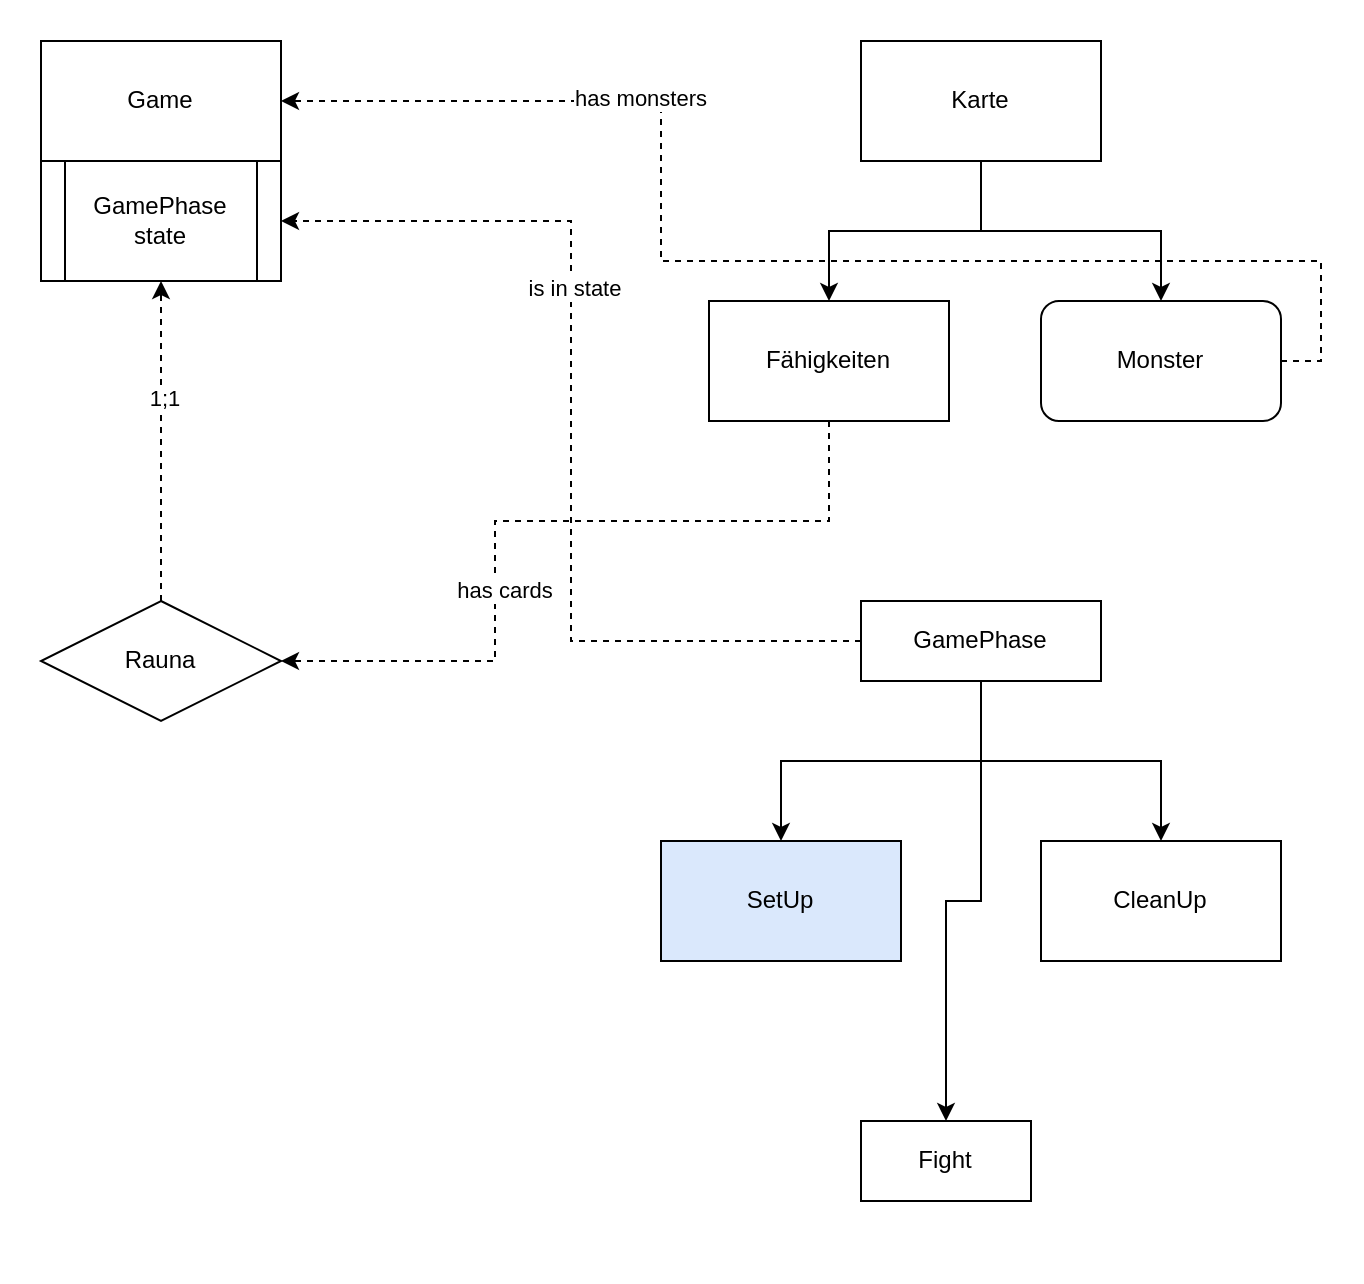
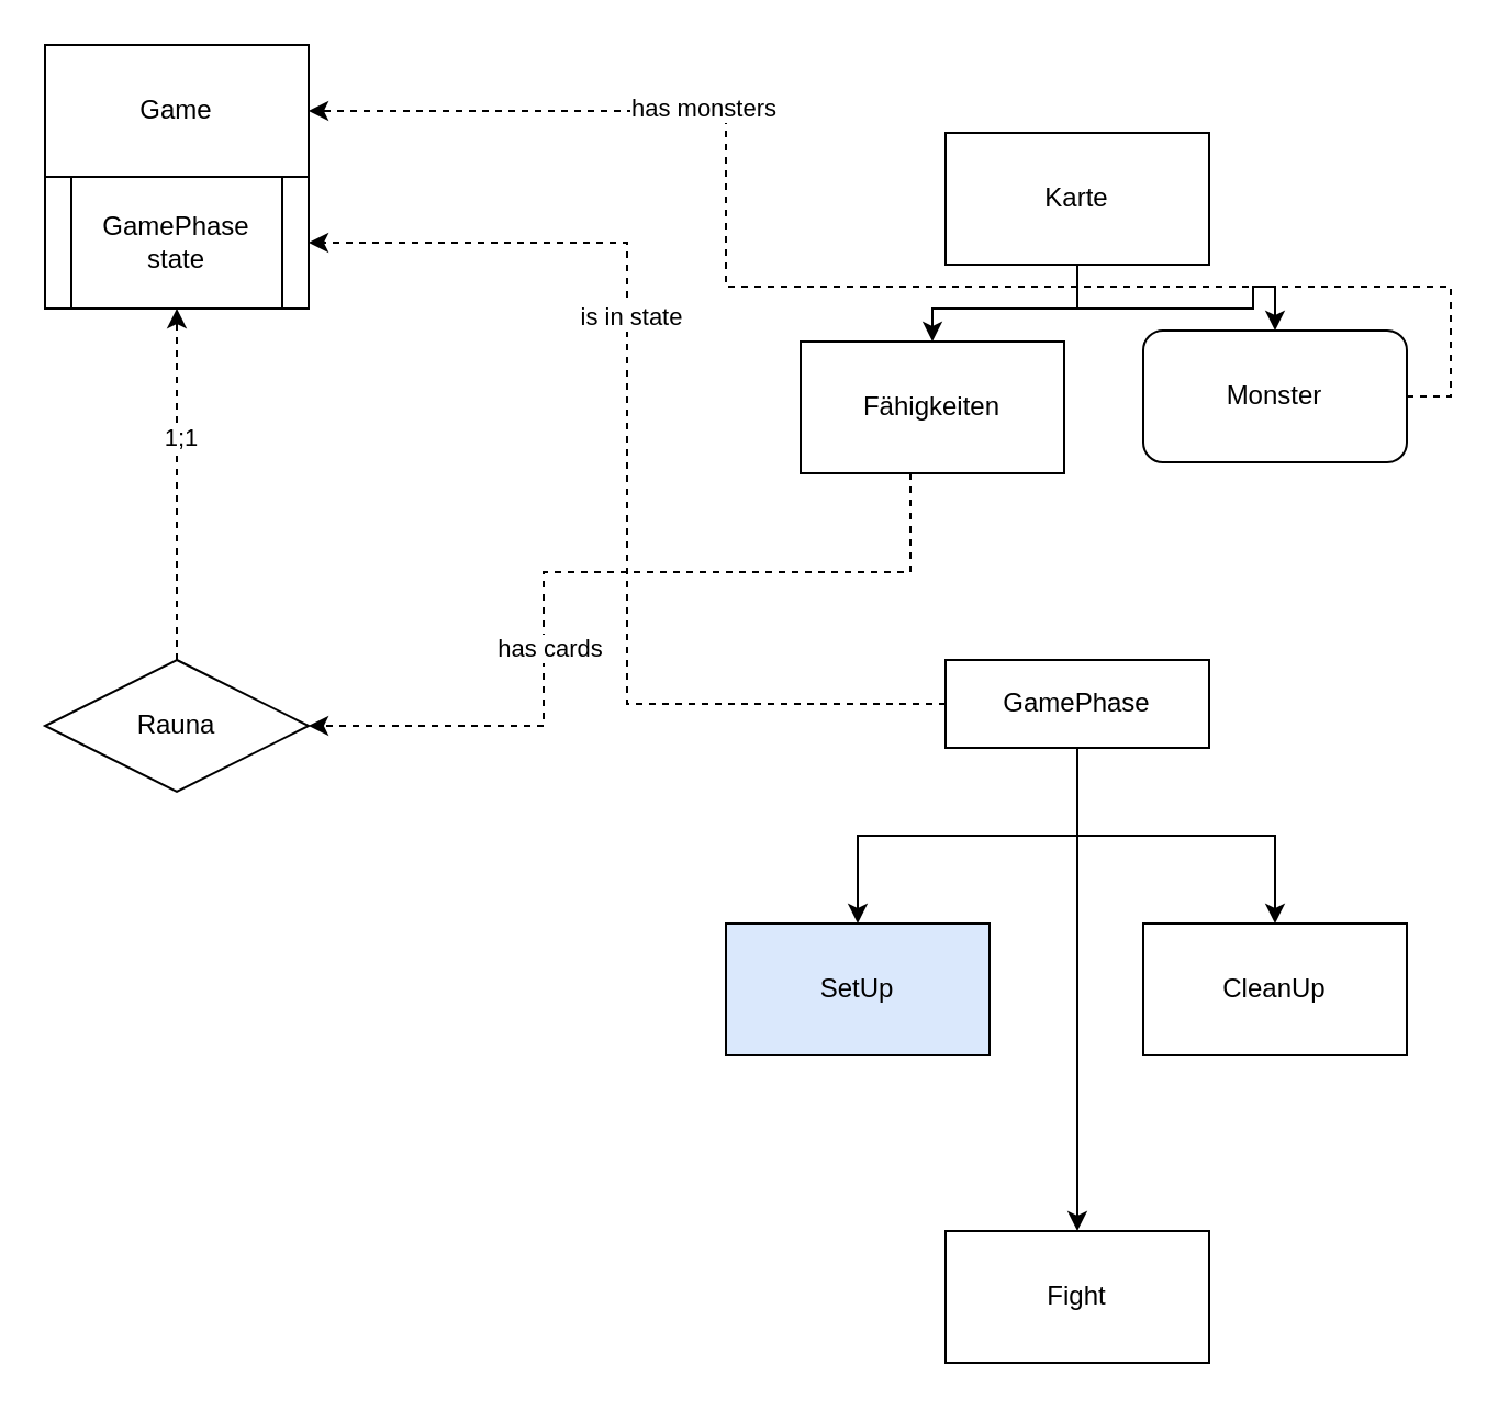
  <mxCell id="0" />
  <mxCell id="1" parent="0" />
  <mxCell id="2" style="edgeStyle=orthogonalEdgeStyle;rounded=0;orthogonalLoop=1;jettySize=auto;html=1;entryX=0.5;entryY=0;entryDx=0;entryDy=0;" edge="1" parent="1" source="4" target="10"><mxGeometry relative="1" as="geometry" /></mxCell>
  <mxCell id="3" style="edgeStyle=orthogonalEdgeStyle;rounded=0;orthogonalLoop=1;jettySize=auto;html=1;entryX=0.5;entryY=0;entryDx=0;entryDy=0;" edge="1" parent="1" source="4" target="7"><mxGeometry relative="1" as="geometry" /></mxCell>
- <mxCell id="4" value="Karte" style="rounded=0;whiteSpace=wrap;html=1;" vertex="1" parent="1"><mxGeometry x="430" y="20" width="120" height="60" as="geometry" /></mxCell>
+ <mxCell id="4" value="Karte" style="rounded=0;whiteSpace=wrap;html=1;" vertex="1" parent="1"><mxGeometry x="430" y="60" width="120" height="60" as="geometry" /></mxCell>
  <mxCell id="5" style="edgeStyle=orthogonalEdgeStyle;rounded=0;orthogonalLoop=1;jettySize=auto;html=1;entryX=1;entryY=0.5;entryDx=0;entryDy=0;dashed=1;" edge="1" parent="1" source="7" target="24"><mxGeometry relative="1" as="geometry"><Array as="points"><mxPoint x="414" y="260" /><mxPoint x="247" y="260" /><mxPoint x="247" y="330" /></Array></mxGeometry></mxCell>
  <mxCell id="6" value="has cards" style="edgeLabel;html=1;align=center;verticalAlign=middle;resizable=0;points=[];" vertex="1" connectable="0" parent="5"><mxGeometry x="0.082" relative="1" as="geometry"><mxPoint y="34" as="offset" /></mxGeometry></mxCell>
- <mxCell id="7" value="Fähigkeiten" style="rounded=0;whiteSpace=wrap;html=1;" vertex="1" parent="1"><mxGeometry x="354" y="150" width="120" height="60" as="geometry" /></mxCell>
+ <mxCell id="7" value="Fähigkeiten" style="rounded=0;whiteSpace=wrap;html=1;" vertex="1" parent="1"><mxGeometry x="364" y="155" width="120" height="60" as="geometry" /></mxCell>
  <mxCell id="8" style="edgeStyle=orthogonalEdgeStyle;rounded=0;orthogonalLoop=1;jettySize=auto;html=1;entryX=1;entryY=0.5;entryDx=0;entryDy=0;dashed=1;" edge="1" parent="1" source="10" target="11"><mxGeometry relative="1" as="geometry"><Array as="points"><mxPoint x="660" y="180" /><mxPoint x="660" y="130" /><mxPoint x="330" y="130" /><mxPoint x="330" y="50" /></Array></mxGeometry></mxCell>
  <mxCell id="9" value="has monsters" style="edgeLabel;html=1;align=center;verticalAlign=middle;resizable=0;points=[];" vertex="1" connectable="0" parent="8"><mxGeometry x="0.467" y="-2" relative="1" as="geometry"><mxPoint as="offset" /></mxGeometry></mxCell>
  <mxCell id="10" value="Monster" style="whiteSpace=wrap;html=1;rounded=1;" vertex="1" parent="1"><mxGeometry x="520" y="150" width="120" height="60" as="geometry" /></mxCell>
  <mxCell id="11" value="Game" style="rounded=0;whiteSpace=wrap;html=1;" vertex="1" parent="1"><mxGeometry x="20" y="20" width="120" height="60" as="geometry" /></mxCell>
  <mxCell id="12" style="edgeStyle=orthogonalEdgeStyle;rounded=0;orthogonalLoop=1;jettySize=auto;html=1;entryX=0.5;entryY=0;entryDx=0;entryDy=0;" edge="1" parent="1" source="17" target="20"><mxGeometry relative="1" as="geometry" /></mxCell>
  <mxCell id="13" style="edgeStyle=orthogonalEdgeStyle;rounded=0;orthogonalLoop=1;jettySize=auto;html=1;entryX=0.5;entryY=0;entryDx=0;entryDy=0;" edge="1" parent="1" source="17" target="19"><mxGeometry relative="1" as="geometry" /></mxCell>
  <mxCell id="14" style="edgeStyle=orthogonalEdgeStyle;rounded=0;orthogonalLoop=1;jettySize=auto;html=1;entryX=0.5;entryY=0;entryDx=0;entryDy=0;" edge="1" parent="1" source="17" target="18"><mxGeometry relative="1" as="geometry" /></mxCell>
  <mxCell id="15" style="edgeStyle=orthogonalEdgeStyle;rounded=0;orthogonalLoop=1;jettySize=auto;html=1;entryX=1;entryY=0.5;entryDx=0;entryDy=0;dashed=1;" edge="1" parent="1" source="17" target="21"><mxGeometry relative="1" as="geometry" /></mxCell>
  <mxCell id="16" value="is in state" style="edgeLabel;html=1;align=center;verticalAlign=middle;resizable=0;points=[];" vertex="1" connectable="0" parent="15"><mxGeometry x="0.286" y="-1" relative="1" as="geometry"><mxPoint as="offset" /></mxGeometry></mxCell>
  <mxCell id="17" value="GamePhase" style="rounded=0;whiteSpace=wrap;html=1;" vertex="1" parent="1"><mxGeometry x="430" y="300" width="120" height="40" as="geometry" /></mxCell>
  <mxCell id="18" value="SetUp" style="rounded=0;whiteSpace=wrap;html=1;fillColor=#dae8fc;" vertex="1" parent="1"><mxGeometry x="330" y="420" width="120" height="60" as="geometry" /></mxCell>
  <mxCell id="19" value="CleanUp" style="rounded=0;whiteSpace=wrap;html=1;" vertex="1" parent="1"><mxGeometry x="520" y="420" width="120" height="60" as="geometry" /></mxCell>
- <mxCell id="20" value="Fight" style="rounded=0;whiteSpace=wrap;html=1;" vertex="1" parent="1"><mxGeometry x="430" y="560" width="85" height="40" as="geometry" /></mxCell>
+ <mxCell id="20" value="Fight" style="rounded=0;whiteSpace=wrap;html=1;" vertex="1" parent="1"><mxGeometry x="430" y="560" width="120" height="60" as="geometry" /></mxCell>
  <mxCell id="21" value="GamePhase state" style="shape=process;whiteSpace=wrap;html=1;backgroundOutline=1;" vertex="1" parent="1"><mxGeometry x="20" y="80" width="120" height="60" as="geometry" /></mxCell>
  <mxCell id="22" style="edgeStyle=orthogonalEdgeStyle;rounded=0;orthogonalLoop=1;jettySize=auto;html=1;dashed=1;" edge="1" parent="1" source="24" target="21"><mxGeometry relative="1" as="geometry" /></mxCell>
  <mxCell id="23" value="1;1" style="edgeLabel;html=1;align=center;verticalAlign=middle;resizable=0;points=[];" vertex="1" connectable="0" parent="22"><mxGeometry x="0.275" y="-1" relative="1" as="geometry"><mxPoint as="offset" /></mxGeometry></mxCell>
  <mxCell id="24" value="Rauna" style="rhombus;whiteSpace=wrap;html=1;" vertex="1" parent="1"><mxGeometry x="20" y="300" width="120" height="60" as="geometry" /></mxCell>
